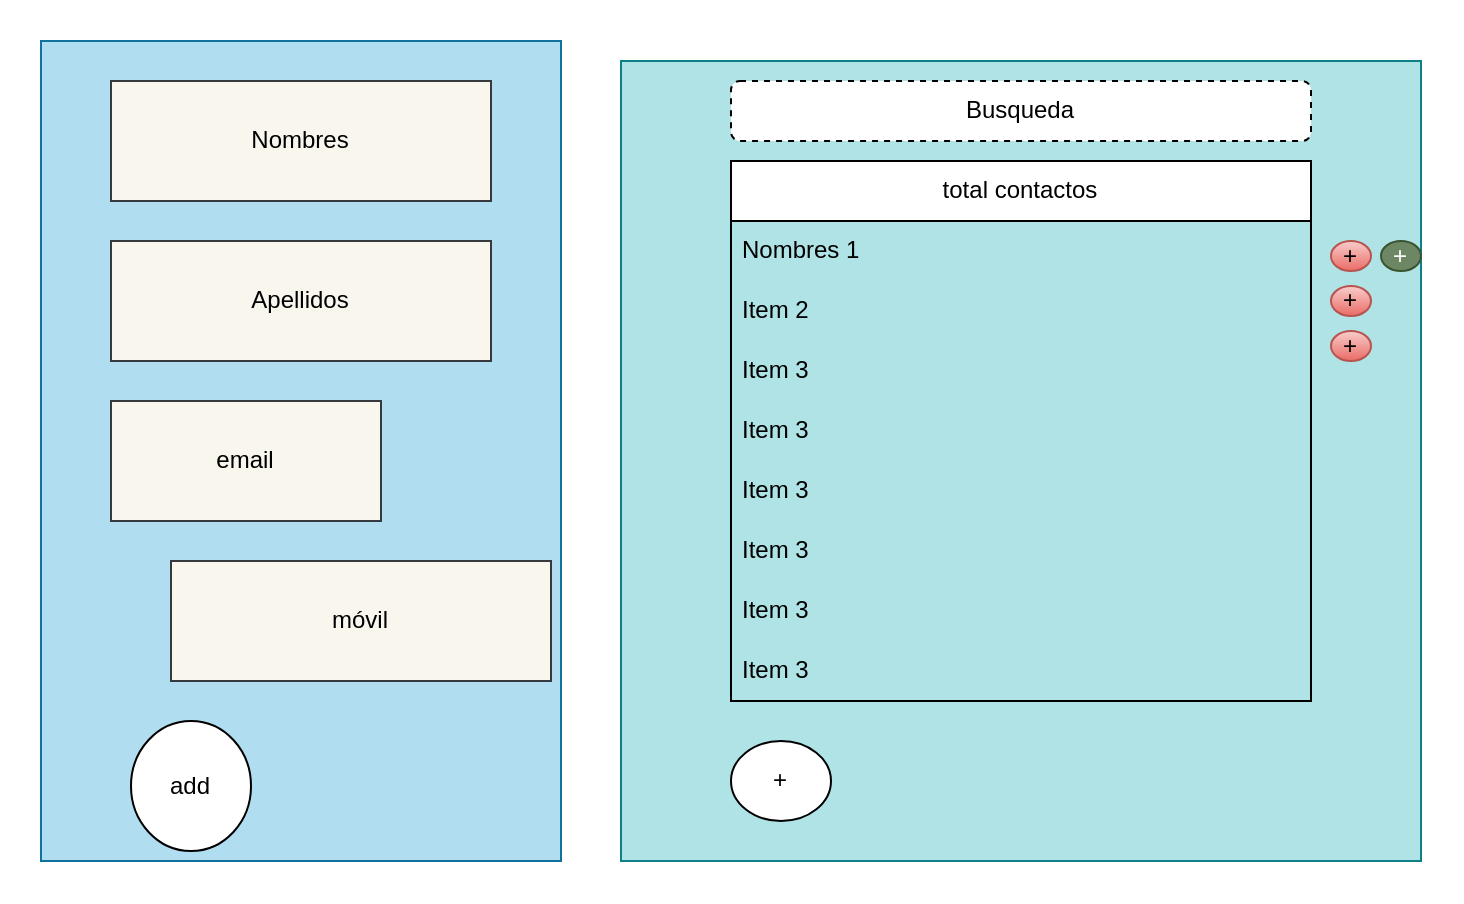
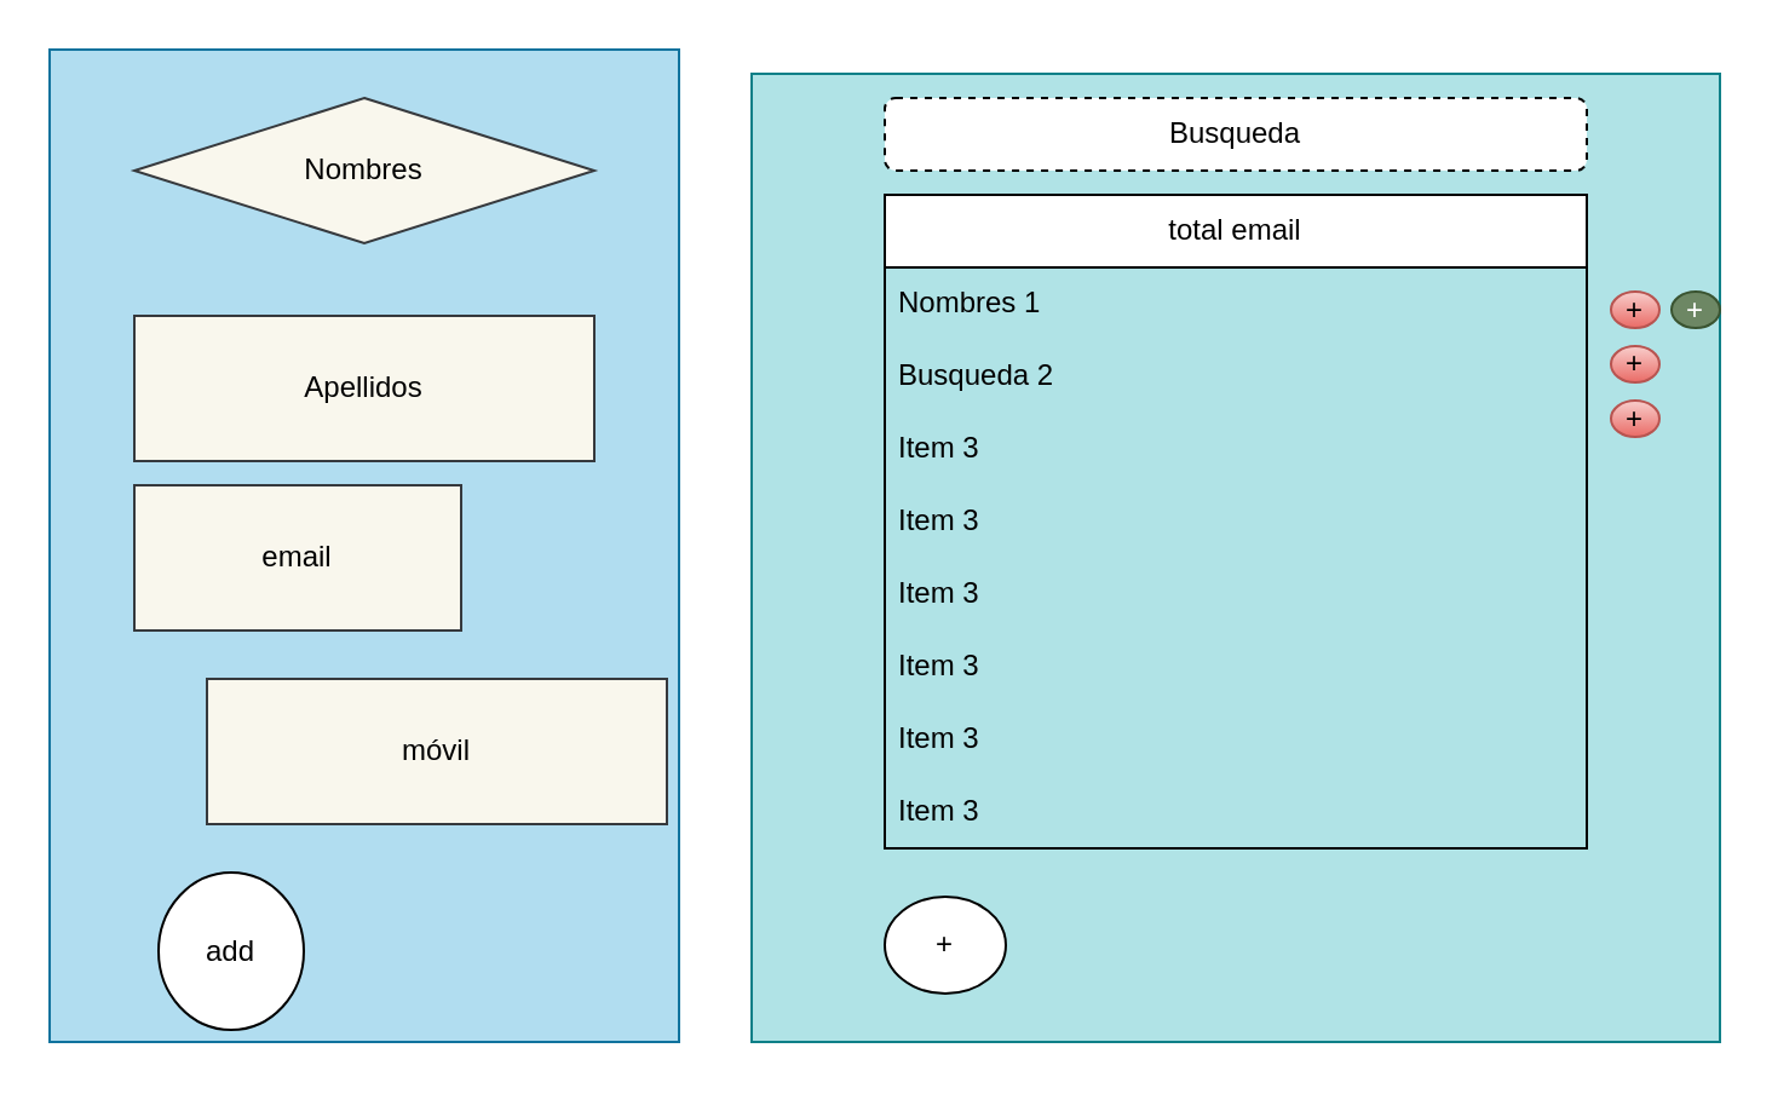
  <mxCell id="0" />
  <mxCell id="1" parent="0" />
  <mxCell id="2" value="" style="rounded=0;whiteSpace=wrap;html=1;fillColor=#b1ddf0;strokeColor=#10739e;" vertex="1" parent="1"><mxGeometry x="20" y="20" width="260" height="410" as="geometry" /></mxCell>
- <mxCell id="3" value="Nombres" style="rounded=0;whiteSpace=wrap;html=1;fillColor=#f9f7ed;strokeColor=#36393d;" vertex="1" parent="1"><mxGeometry x="55" y="40" width="190" height="60" as="geometry" /></mxCell>
- <mxCell id="4" value="Apellidos" style="rounded=0;whiteSpace=wrap;html=1;fillColor=#f9f7ed;strokeColor=#36393d;" vertex="1" parent="1"><mxGeometry x="55" y="120" width="190" height="60" as="geometry" /></mxCell>
+ <mxCell id="3" value="Nombres" style="rhombus;whiteSpace=wrap;html=1;fillColor=#f9f7ed;strokeColor=#36393d;" vertex="1" parent="1"><mxGeometry x="55" y="40" width="190" height="60" as="geometry" /></mxCell>
+ <mxCell id="4" value="Apellidos" style="rounded=0;whiteSpace=wrap;html=1;fillColor=#f9f7ed;strokeColor=#36393d;" vertex="1" parent="1"><mxGeometry x="55" y="130" width="190" height="60" as="geometry" /></mxCell>
  <mxCell id="5" value="email" style="rounded=0;whiteSpace=wrap;html=1;fillColor=#f9f7ed;strokeColor=#36393d;" vertex="1" parent="1"><mxGeometry x="55" y="200" width="135" height="60" as="geometry" /></mxCell>
  <mxCell id="6" value="móvil" style="rounded=0;whiteSpace=wrap;html=1;fillColor=#f9f7ed;strokeColor=#36393d;" vertex="1" parent="1"><mxGeometry x="85" y="280" width="190" height="60" as="geometry" /></mxCell>
  <mxCell id="7" style="edgeStyle=orthogonalEdgeStyle;rounded=0;orthogonalLoop=1;jettySize=auto;html=1;exitX=0.5;exitY=1;exitDx=0;exitDy=0;" edge="1" parent="1" source="2" target="2"><mxGeometry relative="1" as="geometry" /></mxCell>
  <mxCell id="8" value="" style="whiteSpace=wrap;html=1;aspect=fixed;fillColor=#b0e3e6;strokeColor=#0e8088;" vertex="1" parent="1"><mxGeometry x="310" y="30" width="400" height="400" as="geometry" /></mxCell>
  <mxCell id="9" value="Busqueda" style="rounded=1;whiteSpace=wrap;html=1;dashed=1;" vertex="1" parent="1"><mxGeometry x="365" y="40" width="290" height="30" as="geometry" /></mxCell>
- <mxCell id="10" value="total contactos" style="swimlane;fontStyle=0;childLayout=stackLayout;horizontal=1;startSize=30;horizontalStack=0;resizeParent=1;resizeParentMax=0;resizeLast=0;collapsible=1;marginBottom=0;whiteSpace=wrap;html=1;" vertex="1" parent="1"><mxGeometry x="365" y="80" width="290" height="270" as="geometry" /></mxCell>
+ <mxCell id="10" value="total email" style="swimlane;fontStyle=0;childLayout=stackLayout;horizontal=1;startSize=30;horizontalStack=0;resizeParent=1;resizeParentMax=0;resizeLast=0;collapsible=1;marginBottom=0;whiteSpace=wrap;html=1;" vertex="1" parent="1"><mxGeometry x="365" y="80" width="290" height="270" as="geometry" /></mxCell>
  <mxCell id="11" value="Nombres 1" style="text;strokeColor=none;fillColor=none;align=left;verticalAlign=middle;spacingLeft=4;spacingRight=4;overflow=hidden;points=[[0,0.5],[1,0.5]];portConstraint=eastwest;rotatable=0;whiteSpace=wrap;html=1;" vertex="1" parent="10"><mxGeometry y="30" width="290" height="30" as="geometry" /></mxCell>
- <mxCell id="12" value="Item 2" style="text;strokeColor=none;fillColor=none;align=left;verticalAlign=middle;spacingLeft=4;spacingRight=4;overflow=hidden;points=[[0,0.5],[1,0.5]];portConstraint=eastwest;rotatable=0;whiteSpace=wrap;html=1;" vertex="1" parent="10"><mxGeometry y="60" width="290" height="30" as="geometry" /></mxCell>
+ <mxCell id="12" value="Busqueda 2" style="text;strokeColor=none;fillColor=none;align=left;verticalAlign=middle;spacingLeft=4;spacingRight=4;overflow=hidden;points=[[0,0.5],[1,0.5]];portConstraint=eastwest;rotatable=0;whiteSpace=wrap;html=1;" vertex="1" parent="10"><mxGeometry y="60" width="290" height="30" as="geometry" /></mxCell>
  <mxCell id="13" value="Item 3" style="text;strokeColor=none;fillColor=none;align=left;verticalAlign=middle;spacingLeft=4;spacingRight=4;overflow=hidden;points=[[0,0.5],[1,0.5]];portConstraint=eastwest;rotatable=0;whiteSpace=wrap;html=1;" vertex="1" parent="10"><mxGeometry y="90" width="290" height="30" as="geometry" /></mxCell>
  <mxCell id="14" value="Item 3" style="text;strokeColor=none;fillColor=none;align=left;verticalAlign=middle;spacingLeft=4;spacingRight=4;overflow=hidden;points=[[0,0.5],[1,0.5]];portConstraint=eastwest;rotatable=0;whiteSpace=wrap;html=1;" vertex="1" parent="10"><mxGeometry y="120" width="290" height="30" as="geometry" /></mxCell>
  <mxCell id="15" value="Item 3" style="text;strokeColor=none;fillColor=none;align=left;verticalAlign=middle;spacingLeft=4;spacingRight=4;overflow=hidden;points=[[0,0.5],[1,0.5]];portConstraint=eastwest;rotatable=0;whiteSpace=wrap;html=1;" vertex="1" parent="10"><mxGeometry y="150" width="290" height="30" as="geometry" /></mxCell>
  <mxCell id="16" value="Item 3" style="text;strokeColor=none;fillColor=none;align=left;verticalAlign=middle;spacingLeft=4;spacingRight=4;overflow=hidden;points=[[0,0.5],[1,0.5]];portConstraint=eastwest;rotatable=0;whiteSpace=wrap;html=1;" vertex="1" parent="10"><mxGeometry y="180" width="290" height="30" as="geometry" /></mxCell>
  <mxCell id="17" value="Item 3" style="text;strokeColor=none;fillColor=none;align=left;verticalAlign=middle;spacingLeft=4;spacingRight=4;overflow=hidden;points=[[0,0.5],[1,0.5]];portConstraint=eastwest;rotatable=0;whiteSpace=wrap;html=1;" vertex="1" parent="10"><mxGeometry y="210" width="290" height="30" as="geometry" /></mxCell>
  <mxCell id="18" value="Item 3" style="text;strokeColor=none;fillColor=none;align=left;verticalAlign=middle;spacingLeft=4;spacingRight=4;overflow=hidden;points=[[0,0.5],[1,0.5]];portConstraint=eastwest;rotatable=0;whiteSpace=wrap;html=1;" vertex="1" parent="10"><mxGeometry y="240" width="290" height="30" as="geometry" /></mxCell>
  <mxCell id="19" value="+" style="ellipse;whiteSpace=wrap;html=1;" vertex="1" parent="1"><mxGeometry x="365" y="370" width="50" height="40" as="geometry" /></mxCell>
  <mxCell id="20" value="add" style="ellipse;whiteSpace=wrap;html=1;" vertex="1" parent="1"><mxGeometry x="65" y="360" width="60" height="65" as="geometry" /></mxCell>
  <mxCell id="21" value="+" style="ellipse;whiteSpace=wrap;html=1;fillColor=#f8cecc;gradientColor=#ea6b66;strokeColor=#b85450;" vertex="1" parent="1"><mxGeometry x="665" y="120" width="20" height="15" as="geometry" /></mxCell>
  <mxCell id="22" value="+" style="ellipse;whiteSpace=wrap;html=1;fillColor=#f8cecc;gradientColor=#ea6b66;strokeColor=#b85450;" vertex="1" parent="1"><mxGeometry x="665" y="142.5" width="20" height="15" as="geometry" /></mxCell>
  <mxCell id="23" value="+" style="ellipse;whiteSpace=wrap;html=1;fillColor=#f8cecc;gradientColor=#ea6b66;strokeColor=#b85450;" vertex="1" parent="1"><mxGeometry x="665" y="165" width="20" height="15" as="geometry" /></mxCell>
  <mxCell id="24" value="+" style="ellipse;whiteSpace=wrap;html=1;fillColor=#6d8764;fontColor=#ffffff;strokeColor=#3A5431;" vertex="1" parent="1"><mxGeometry x="690" y="120" width="20" height="15" as="geometry" /></mxCell>
